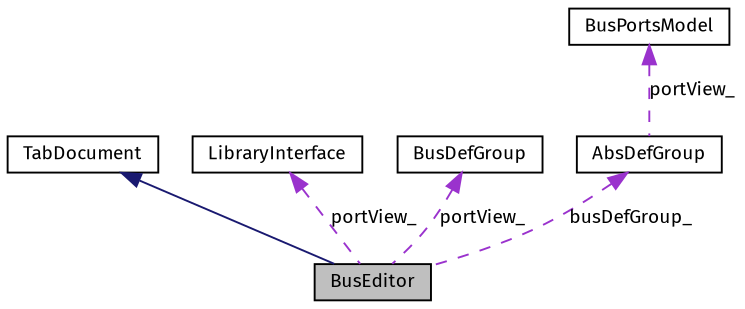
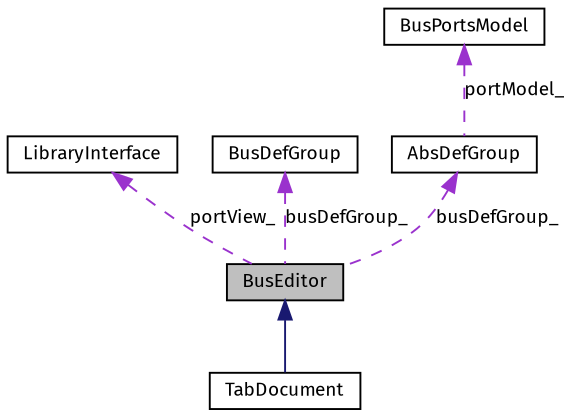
  digraph {
    fontname="Fira Sans"
    node [color=black fontname="Fira Sans" fontsize=10 shape=record]
    edge [color=darkorchid3 dir=back fontname="Fira Sans" fontsize=10 labelfontname=FreeSans labelfontsize=10 style=dashed]
    n1 [fillcolor=grey75 fontcolor=black height=0.2 label=BusEditor style=filled width=0.4]
    n2 [height=0.2 label=TabDocument width=0.4]
    n3 [height=0.2 label=LibraryInterface width=0.4]
    n4 [height=0.2 label=BusDefGroup width=0.4]
    n5 [height=0.2 label=AbsDefGroup width=0.4]
    n6 [height=0.2 label=BusPortsModel width=0.4]
-   n2 -> n1 [color=midnightblue style=solid]
+   n1 -> n2 [color=midnightblue style=solid]
    n3 -> n1 [label=portView_]
-   n4 -> n1 [label=portView_]
+   n4 -> n1 [label=busDefGroup_]
    n5 -> n1 [label=busDefGroup_]
-   n6 -> n5 [label=portView_]
+   n6 -> n5 [label=portModel_]
  }
